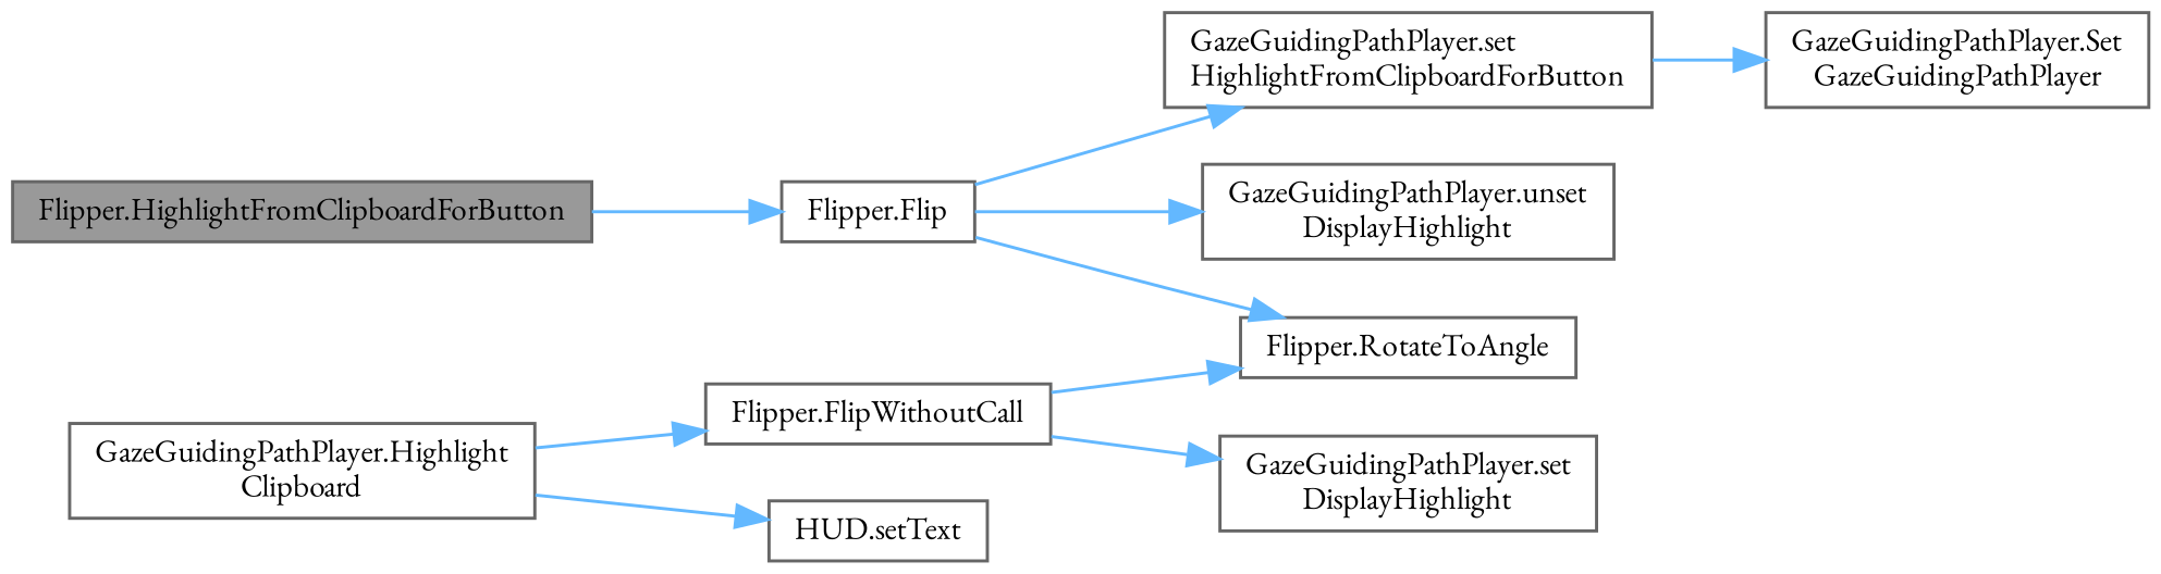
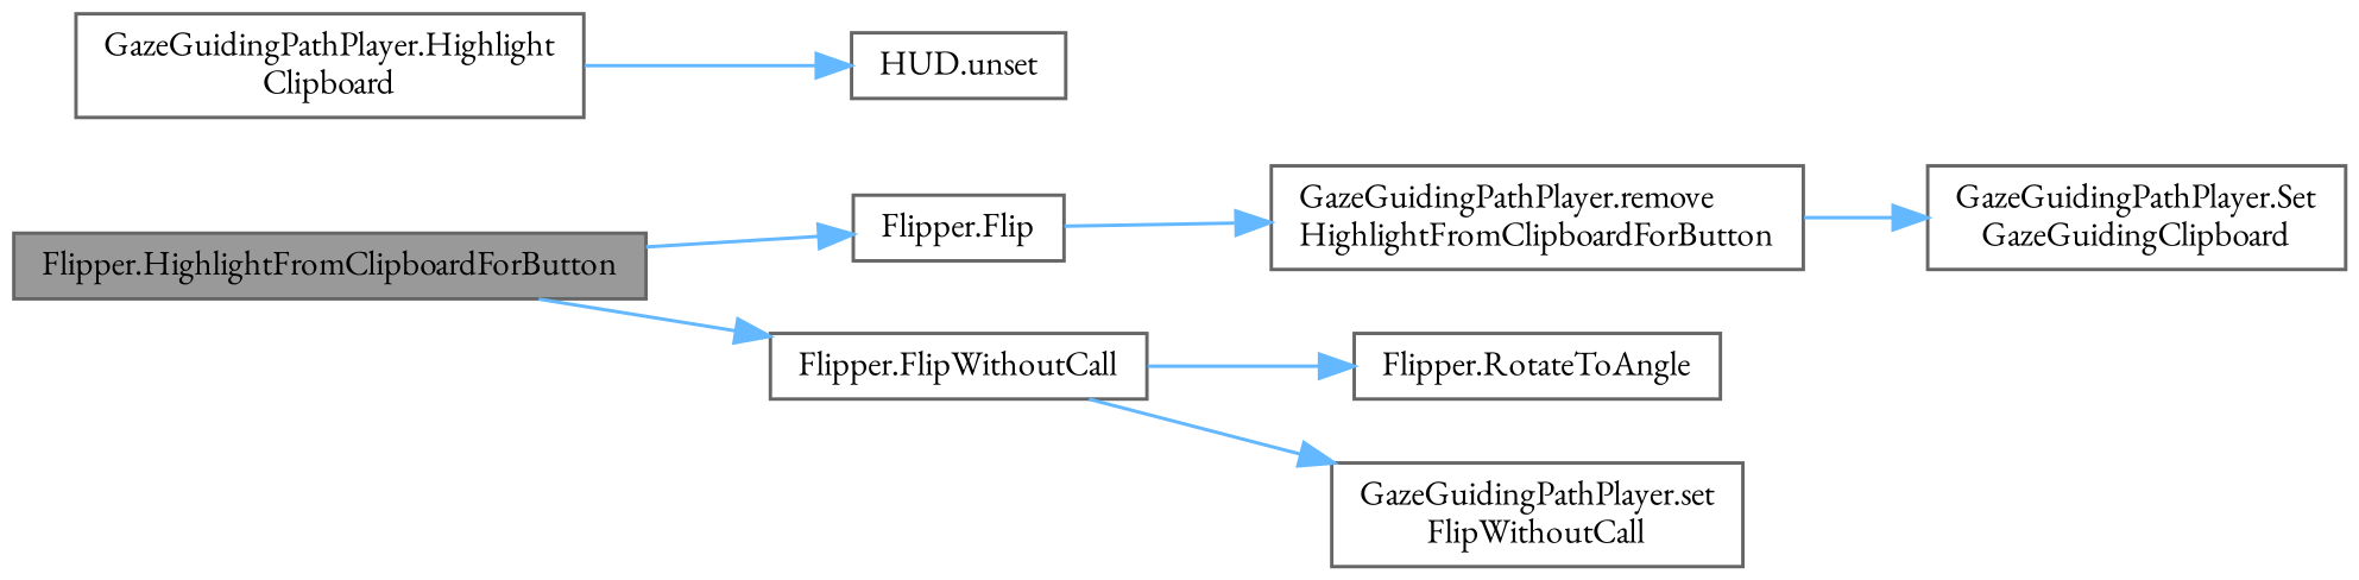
  digraph {
    fontname="EB Garamond"
    rankdir=LR
    node [color=grey40 fillcolor=white fontname="EB Garamond" fontsize=10 shape=box style=filled]
    edge [color=steelblue1 fontname="EB Garamond" fontsize=10 labelfontname=Helvetica labelfontsize=10 style=solid]
    n1 [color=gray40 fillcolor=grey60 fontcolor=black height=0.2 label="Flipper.HighlightFromClipboardForButton" width=0.4]
    n2 [height=0.2 label="Flipper.Flip" width=0.4]
    n3 [height=0.2 label="Flipper.FlipWithoutCall" width=0.4]
-   n4 [height=0.2 label="GazeGuidingPathPlayer.set\lHighlightFromClipboardForButton" width=0.4]
+   n4 [height=0.2 label="GazeGuidingPathPlayer.remove\lHighlightFromClipboardForButton" width=0.4]
    n5 [height=0.2 label="Flipper.RotateToAngle" width=0.4]
-   n6 [height=0.2 label="GazeGuidingPathPlayer.unset\lDisplayHighlight" width=0.4]
-   n7 [height=0.2 label="GazeGuidingPathPlayer.set\lDisplayHighlight" width=0.4]
-   n8 [height=0.2 label="GazeGuidingPathPlayer.Set\lGazeGuidingPathPlayer" width=0.4]
+   n7 [height=0.2 label="GazeGuidingPathPlayer.set\lFlipWithoutCall" width=0.4]
+   n8 [height=0.2 label="GazeGuidingPathPlayer.Set\lGazeGuidingClipboard" width=0.4]
    n9 [height=0.2 label="GazeGuidingPathPlayer.Highlight\lClipboard" width=0.4]
-   n10 [height=0.2 label="HUD.setText" width=0.4]
+   n10 [height=0.2 label="HUD.unset" width=0.4]
    n1 -> n2
-   n9 -> n3
+   n1 -> n3
    n2 -> n4
-   n2 -> n5
-   n2 -> n6
    n3 -> n5
    n3 -> n7
    n4 -> n8
    n9 -> n10
  }
